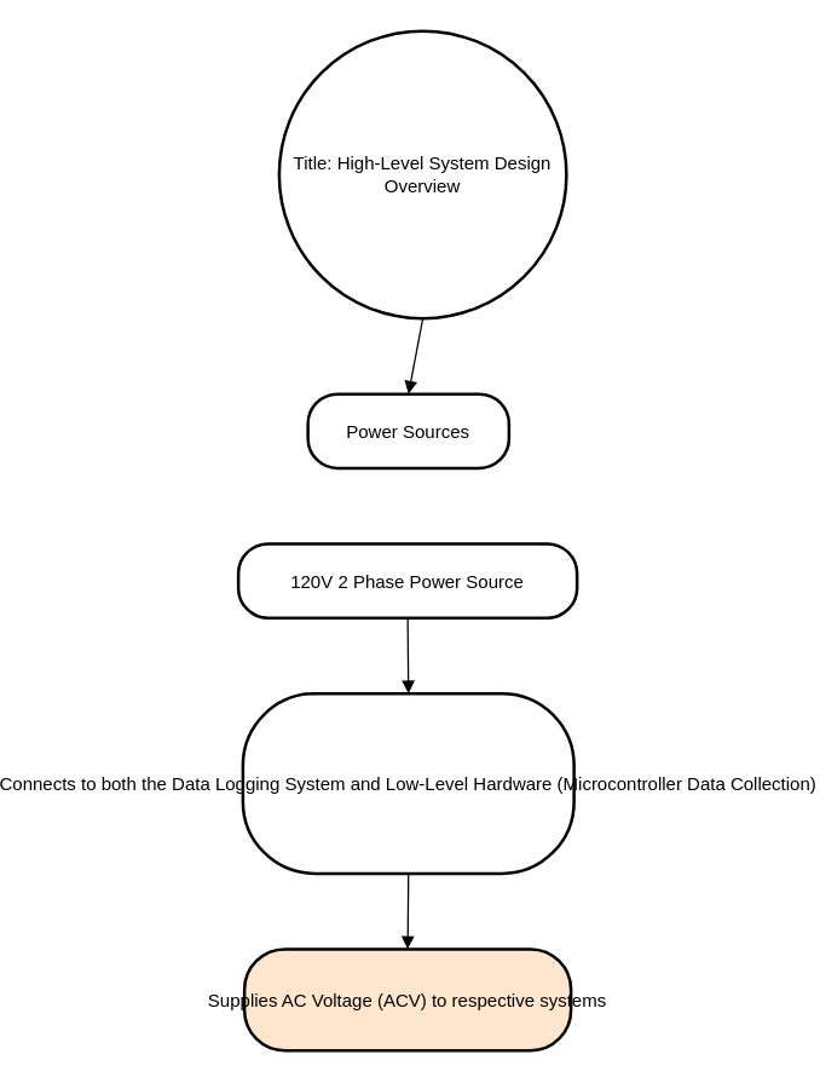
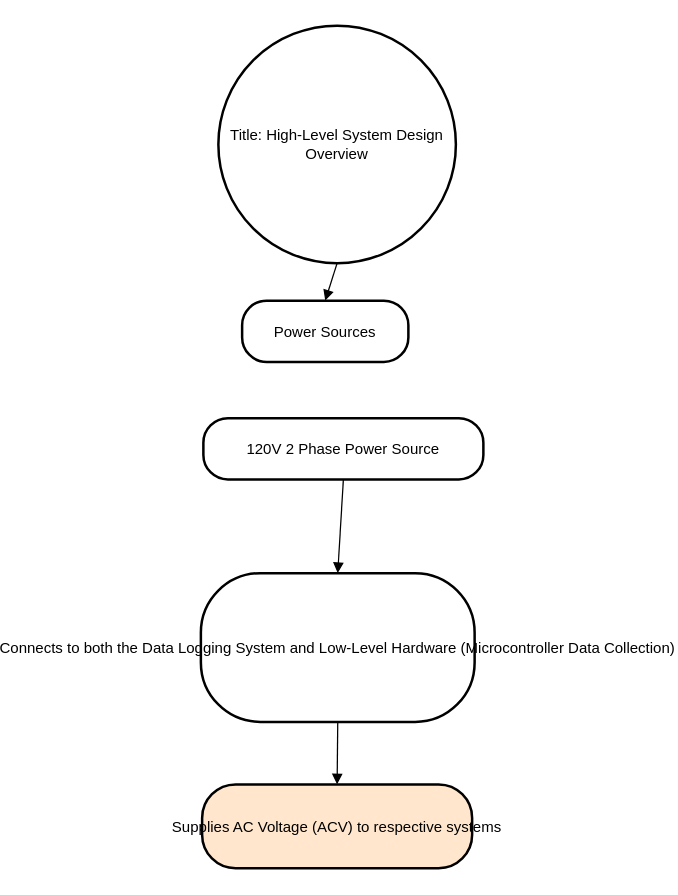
  <mxCell id="0" />
  <mxCell id="1" parent="0" />
- <mxCell id="2" value="Title: High-Level System Design Overview" style="ellipse;aspect=fixed;strokeWidth=2;whiteSpace=wrap;" vertex="1" parent="1"><mxGeometry x="47" y="20" width="190" height="190" as="geometry" /></mxCell>
- <mxCell id="3" value="Power Sources" style="rounded=1;arcSize=40;strokeWidth=2" vertex="1" parent="1"><mxGeometry x="66" y="260" width="133" height="49" as="geometry" /></mxCell>
- <mxCell id="4" value="120V 2 Phase Power Source" style="rounded=1;arcSize=40;strokeWidth=2" vertex="1" parent="1"><mxGeometry x="20" y="359" width="224" height="49" as="geometry" /></mxCell>
+ <mxCell id="2" value="Title: High-Level System Design Overview" style="ellipse;aspect=fixed;strokeWidth=2;whiteSpace=wrap;" vertex="1" parent="1"><mxGeometry x="37" y="20" width="190" height="190" as="geometry" /></mxCell>
+ <mxCell id="3" value="Power Sources" style="rounded=1;arcSize=40;strokeWidth=2" vertex="1" parent="1"><mxGeometry x="56" y="240" width="133" height="49" as="geometry" /></mxCell>
+ <mxCell id="4" value="120V 2 Phase Power Source" style="rounded=1;arcSize=40;strokeWidth=2" vertex="1" parent="1"><mxGeometry x="25" y="334" width="224" height="49" as="geometry" /></mxCell>
  <mxCell id="5" value="Connects to both the Data Logging System and Low-Level Hardware (Microcontroller Data Collection)" style="rounded=1;arcSize=40;strokeWidth=2" vertex="1" parent="1"><mxGeometry x="23" y="458" width="219" height="119" as="geometry" /></mxCell>
  <mxCell id="6" value="Supplies AC Voltage (ACV) to respective systems" style="rounded=1;arcSize=40;strokeWidth=2;fillColor=#ffe6cc;" vertex="1" parent="1"><mxGeometry x="24" y="627" width="216" height="67" as="geometry" /></mxCell>
  <mxCell id="7" value="" style="curved=1;startArrow=none;endArrow=block;exitX=0.5;exitY=1;entryX=0.5;entryY=0;" edge="1" parent="1" source="2" target="3"><mxGeometry relative="1" as="geometry"><Array as="points" /></mxGeometry></mxCell>
  <mxCell id="8" value="" style="curved=1;startArrow=none;endArrow=block;exitX=0.5;exitY=1;entryX=0.5;entryY=0;" edge="1" parent="1" source="4" target="5"><mxGeometry relative="1" as="geometry"><Array as="points" /></mxGeometry></mxCell>
  <mxCell id="9" value="" style="curved=1;startArrow=none;endArrow=block;exitX=0.5;exitY=1;entryX=0.5;entryY=0;" edge="1" parent="1" source="5" target="6"><mxGeometry relative="1" as="geometry"><Array as="points" /></mxGeometry></mxCell>
